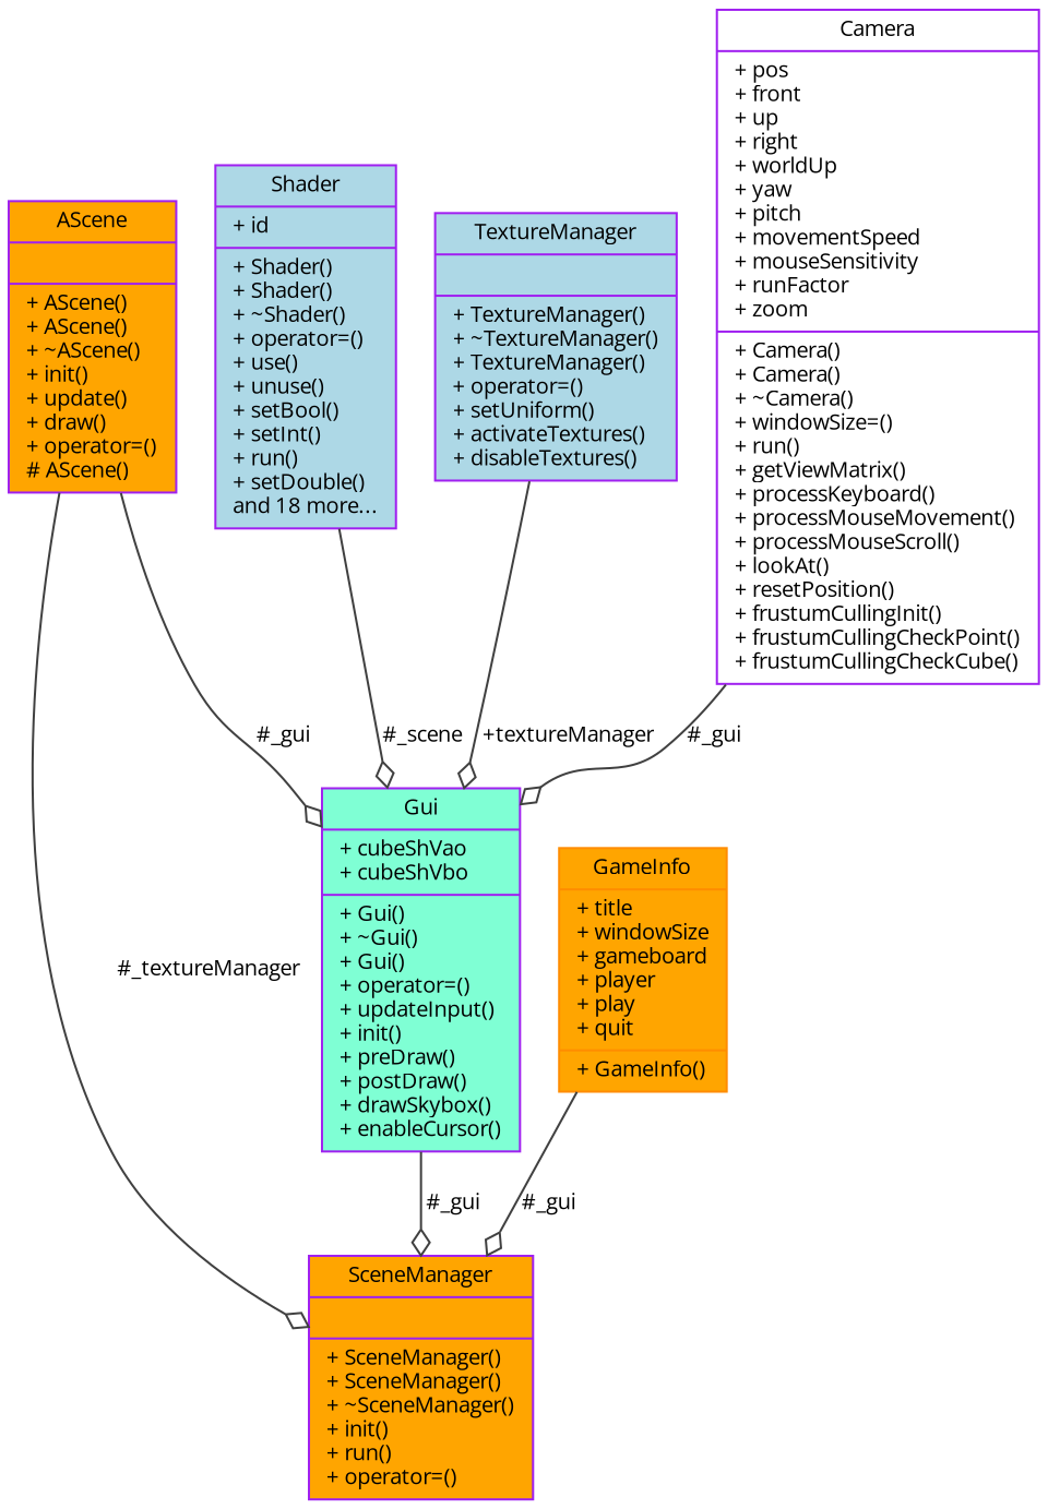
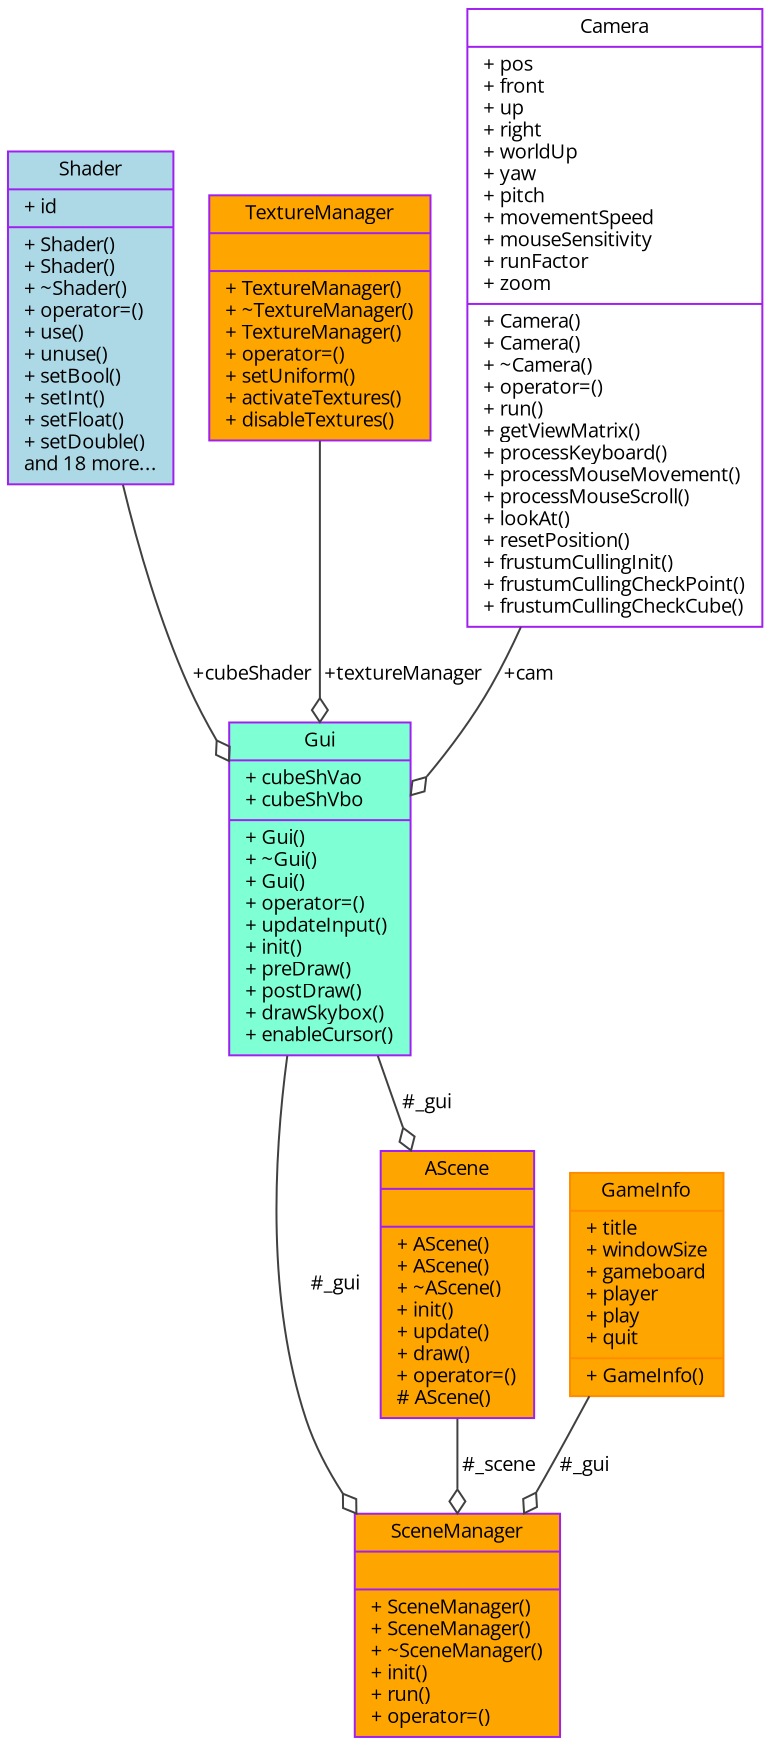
  digraph {
    fontname="Open Sans"
    node [color=purple fillcolor=orange fontname="Open Sans" fontsize=10 shape=record style=filled]
    edge [arrowhead=odiamond color=grey25 fontname="Open Sans" fontsize=10 labelfontname=Helvetica labelfontsize=10 style=solid]
    n1 [fontcolor=black height=0.2 label="{SceneManager\n||+ SceneManager()\l+ SceneManager()\l+ ~SceneManager()\l+ init()\l+ run()\l+ operator=()\l}" width=0.4]
    n2 [fillcolor=aquamarine height=0.2 label="{Gui\n|+ cubeShVao\l+ cubeShVbo\l|+ Gui()\l+ ~Gui()\l+ Gui()\l+ operator=()\l+ updateInput()\l+ init()\l+ preDraw()\l+ postDraw()\l+ drawSkybox()\l+ enableCursor()\l}" width=0.4]
    n3 [height=0.2 label="{AScene\n||+ AScene()\l+ AScene()\l+ ~AScene()\l+ init()\l+ update()\l+ draw()\l+ operator=()\l# AScene()\l}" width=0.4]
-   n4 [fillcolor=lightblue height=0.2 label="{Shader\n|+ id\l|+ Shader()\l+ Shader()\l+ ~Shader()\l+ operator=()\l+ use()\l+ unuse()\l+ setBool()\l+ setInt()\l+ run()\l+ setDouble()\land 18 more...\l}" width=0.4]
-   n5 [fillcolor=lightblue height=0.2 label="{TextureManager\n||+ TextureManager()\l+ ~TextureManager()\l+ TextureManager()\l+ operator=()\l+ setUniform()\l+ activateTextures()\l+ disableTextures()\l}" width=0.4]
-   n6 [fillcolor=white height=0.2 label="{Camera\n|+ pos\l+ front\l+ up\l+ right\l+ worldUp\l+ yaw\l+ pitch\l+ movementSpeed\l+ mouseSensitivity\l+ runFactor\l+ zoom\l|+ Camera()\l+ Camera()\l+ ~Camera()\l+ windowSize=()\l+ run()\l+ getViewMatrix()\l+ processKeyboard()\l+ processMouseMovement()\l+ processMouseScroll()\l+ lookAt()\l+ resetPosition()\l+ frustumCullingInit()\l+ frustumCullingCheckPoint()\l+ frustumCullingCheckCube()\l}" width=0.4]
+   n4 [fillcolor=lightblue height=0.2 label="{Shader\n|+ id\l|+ Shader()\l+ Shader()\l+ ~Shader()\l+ operator=()\l+ use()\l+ unuse()\l+ setBool()\l+ setInt()\l+ setFloat()\l+ setDouble()\land 18 more...\l}" width=0.4]
+   n5 [height=0.2 label="{TextureManager\n||+ TextureManager()\l+ ~TextureManager()\l+ TextureManager()\l+ operator=()\l+ setUniform()\l+ activateTextures()\l+ disableTextures()\l}" width=0.4]
+   n6 [fillcolor=white height=0.2 label="{Camera\n|+ pos\l+ front\l+ up\l+ right\l+ worldUp\l+ yaw\l+ pitch\l+ movementSpeed\l+ mouseSensitivity\l+ runFactor\l+ zoom\l|+ Camera()\l+ Camera()\l+ ~Camera()\l+ operator=()\l+ run()\l+ getViewMatrix()\l+ processKeyboard()\l+ processMouseMovement()\l+ processMouseScroll()\l+ lookAt()\l+ resetPosition()\l+ frustumCullingInit()\l+ frustumCullingCheckPoint()\l+ frustumCullingCheckCube()\l}" width=0.4]
    n7 [color=darkorange height=0.2 label="{GameInfo\n|+ title\l+ windowSize\l+ gameboard\l+ player\l+ play\l+ quit\l|+ GameInfo()\l}" width=0.4]
    n2 -> n1 [label=" #_gui"]
-   n3 -> n2 [label=" #_gui"]
-   n3 -> n1 [label=" #_textureManager"]
-   n4 -> n2 [label=" #_scene"]
+   n2 -> n3 [label=" #_gui"]
+   n3 -> n1 [label=" #_scene"]
+   n4 -> n2 [label=" +cubeShader"]
    n5 -> n2 [label=" +textureManager"]
-   n6 -> n2 [label=" #_gui"]
+   n6 -> n2 [label=" +cam"]
    n7 -> n1 [label=" #_gui"]
  }
